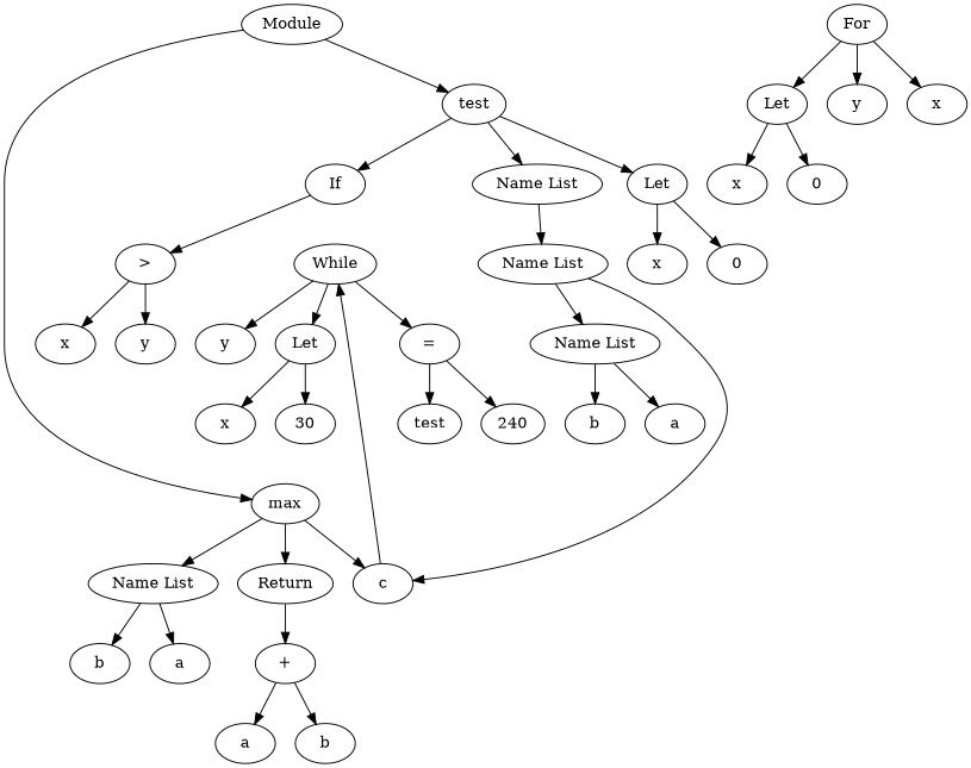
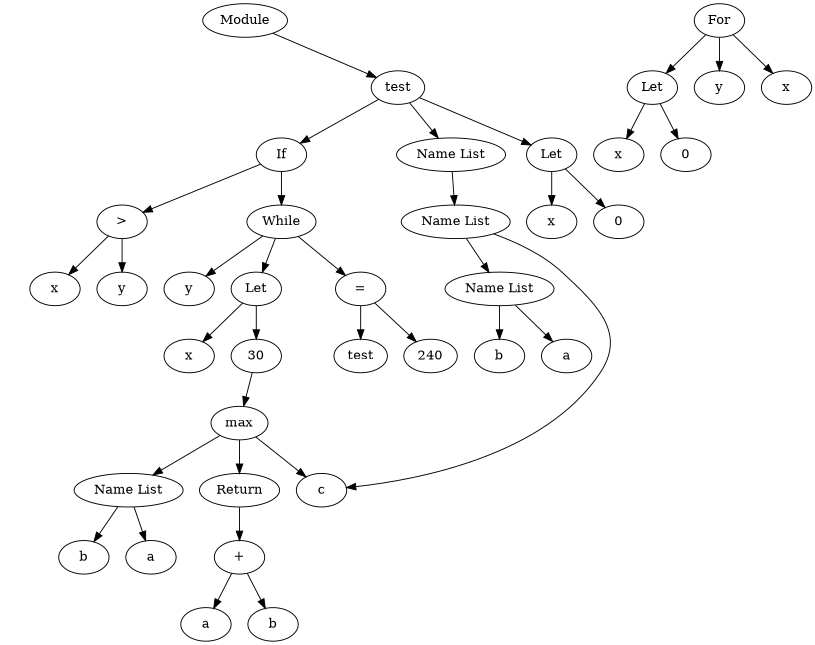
  digraph {
    n1 [label=Module]
    n2 [label=test]
    n3 [label=max]
    n4 [label=Let]
    n5 [label=If]
    n6 [label="Name List"]
    n7 [label=Return]
    n8 [label="Name List"]
    n9 [label=c]
    n10 [label=x]
    n11 [label=0]
    n12 [label=While]
    n13 [label=">"]
    n14 [label="Name List"]
    n15 [label=For]
    n16 [label=Let]
    n17 [label=y]
    n18 [label=x]
    n19 [label="+"]
    n20 [label=b]
    n21 [label=a]
    n22 [label=x]
    n23 [label=0]
    n24 [label=a]
    n25 [label=b]
    n26 [label="="]
    n27 [label=Let]
    n28 [label=y]
    n29 [label=y]
    n30 [label=x]
    n31 [label="Name List"]
    n32 [label=b]
    n33 [label=a]
    n34 [label=test]
    n35 [label=240]
    n36 [label=x]
    n37 [label=30]
    n1 -> n2
-   n1 -> n3
+   n37 -> n3
    n2 -> n4
    n2 -> n5
    n2 -> n6
    n3 -> n7
    n3 -> n8
    n3 -> n9
    n4 -> n10
    n4 -> n11
-   n9 -> n12
+   n5 -> n12
    n5 -> n13
    n6 -> n14
    n7 -> n19
    n8 -> n20
    n8 -> n21
    n12 -> n26
    n12 -> n27
    n12 -> n28
    n13 -> n29
    n13 -> n30
    n14 -> n9
    n14 -> n31
    n15 -> n16
    n15 -> n17
    n15 -> n18
    n16 -> n22
    n16 -> n23
    n19 -> n24
    n19 -> n25
    n26 -> n34
    n26 -> n35
    n27 -> n36
    n27 -> n37
    n31 -> n32
    n31 -> n33
  }
